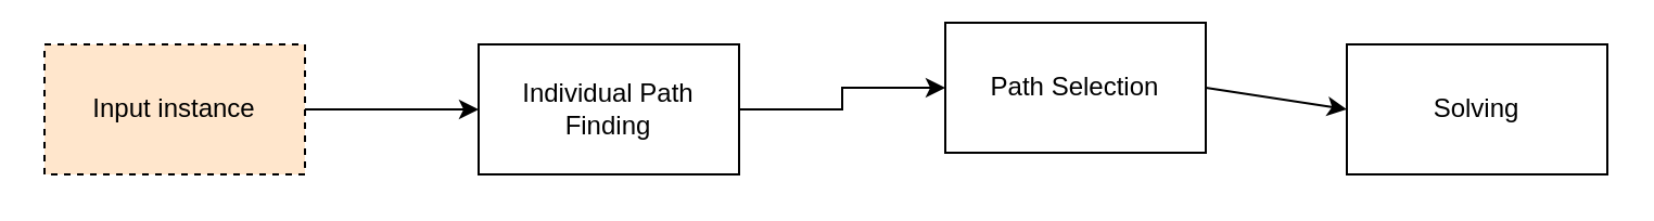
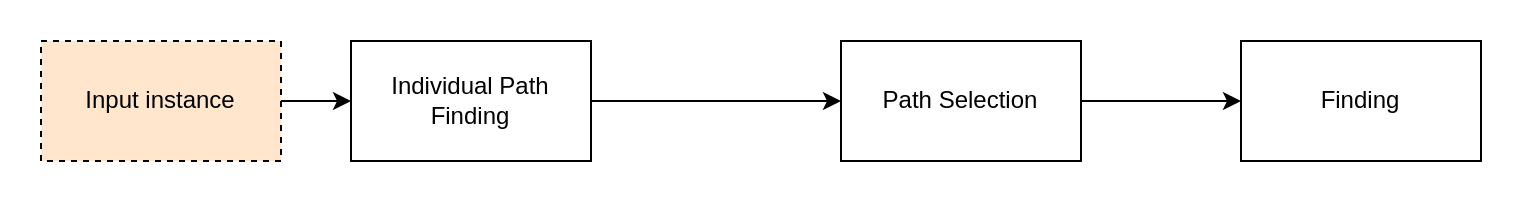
  <mxCell id="0" />
  <mxCell id="1" parent="0" />
  <mxCell id="2" value="" style="edgeStyle=orthogonalEdgeStyle;rounded=0;orthogonalLoop=1;jettySize=auto;html=1;" parent="1" source="3" target="4" edge="1"><mxGeometry relative="1" as="geometry" /></mxCell>
- <mxCell id="3" value="Individual Path Finding" style="rounded=0;whiteSpace=wrap;html=1;" parent="1" vertex="1"><mxGeometry x="220" y="20" width="120" height="60" as="geometry" /></mxCell>
- <mxCell id="4" value="Path Selection" style="rounded=0;whiteSpace=wrap;html=1;" parent="1" vertex="1"><mxGeometry x="435" y="10" width="120" height="60" as="geometry" /></mxCell>
- <mxCell id="5" value="Solving" style="rounded=0;whiteSpace=wrap;html=1;" parent="1" vertex="1"><mxGeometry x="620" y="20" width="120" height="60" as="geometry" /></mxCell>
+ <mxCell id="3" value="Individual Path Finding" style="rounded=0;whiteSpace=wrap;html=1;" parent="1" vertex="1"><mxGeometry x="175" y="20" width="120" height="60" as="geometry" /></mxCell>
+ <mxCell id="4" value="Path Selection" style="rounded=0;whiteSpace=wrap;html=1;" parent="1" vertex="1"><mxGeometry x="420" y="20" width="120" height="60" as="geometry" /></mxCell>
+ <mxCell id="5" value="Finding" style="rounded=0;whiteSpace=wrap;html=1;" parent="1" vertex="1"><mxGeometry x="620" y="20" width="120" height="60" as="geometry" /></mxCell>
  <mxCell id="6" value="" style="endArrow=classic;html=1;rounded=0;exitX=1;exitY=0.5;exitDx=0;exitDy=0;entryX=0;entryY=0.5;entryDx=0;entryDy=0;" parent="1" source="4" target="5" edge="1"><mxGeometry width="50" height="50" relative="1" as="geometry"><mxPoint x="490" y="340" as="sourcePoint" /><mxPoint x="540" y="290" as="targetPoint" /></mxGeometry></mxCell>
  <mxCell id="7" value="" style="edgeStyle=orthogonalEdgeStyle;rounded=0;orthogonalLoop=1;jettySize=auto;html=1;" edge="1" parent="1" source="8" target="3"><mxGeometry relative="1" as="geometry" /></mxCell>
  <mxCell id="8" value="Input instance" style="rounded=0;whiteSpace=wrap;html=1;dashed=1;fillColor=#ffe6cc;" vertex="1" parent="1"><mxGeometry y="20" width="120" height="60" as="geometry" x="20" /></mxCell>
